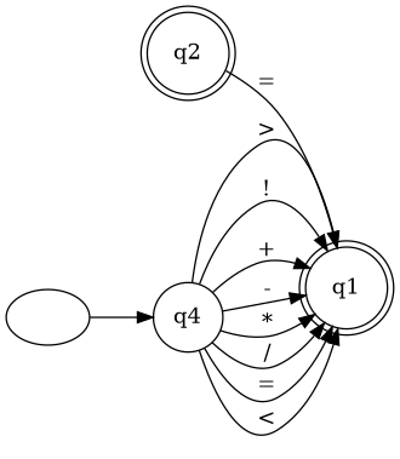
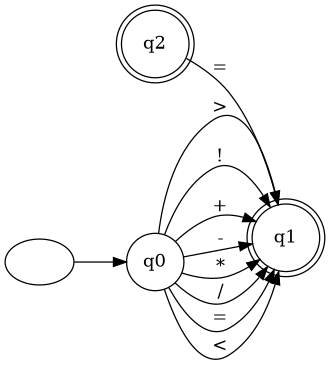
  digraph {
    rankdir=LR
    node [shape=doublecircle]
-   q0 [shape=circle label=q4]
+   q0 [shape=circle]
    q1
    "" [shape=""]
    q2
    q0 -> q1 [label=">"]
    q0 -> q1 [label="!"]
    q0 -> q1 [label="+"]
    q0 -> q1 [label="-"]
    q0 -> q1 [label="*"]
    q0 -> q1 [label="/"]
    q0 -> q1 [label="="]
    q0 -> q1 [label="<"]
    "" -> q0
    q2 -> q1 [label="="]
  }
